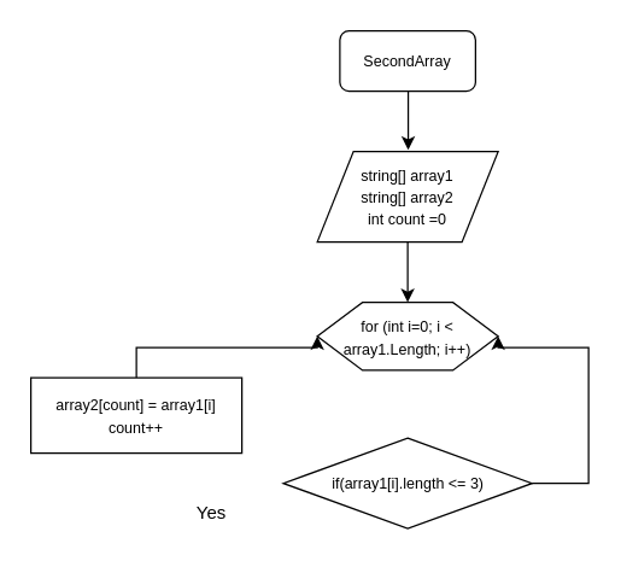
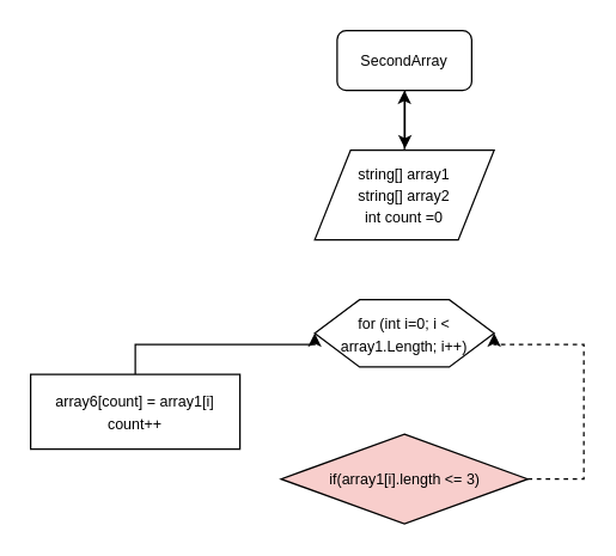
  <mxCell id="0" />
  <mxCell id="1" parent="0" />
  <mxCell id="2" style="edgeStyle=orthogonalEdgeStyle;rounded=0;orthogonalLoop=1;jettySize=auto;html=1;entryX=0.542;entryY=-0.022;entryDx=0;entryDy=0;entryPerimeter=0;" parent="1" edge="1"><mxGeometry relative="1" as="geometry"><mxPoint x="270.345" y="60" as="sourcePoint" /><mxPoint x="270.345" y="98.931" as="targetPoint" /></mxGeometry></mxCell>
  <mxCell id="3" value="&lt;font style=&quot;font-size: 10px&quot;&gt;SecondArray&lt;/font&gt;" style="rounded=1;whiteSpace=wrap;html=1;" parent="1" vertex="1"><mxGeometry x="225" y="20" width="90" height="40" as="geometry" /></mxCell>
- <mxCell id="4" style="edgeStyle=orthogonalEdgeStyle;rounded=0;orthogonalLoop=1;jettySize=auto;html=1;entryX=0.5;entryY=0;entryDx=0;entryDy=0;" parent="1" source="5" target="6" edge="1"><mxGeometry relative="1" as="geometry" /></mxCell>
+ <mxCell id="4" style="edgeStyle=orthogonalEdgeStyle;rounded=0;orthogonalLoop=1;jettySize=auto;html=1;" parent="1" source="5" target="3" edge="1"><mxGeometry relative="1" as="geometry" /></mxCell>
  <mxCell id="5" value="&lt;font style=&quot;font-size: 10px&quot;&gt;string[] array1&lt;br&gt;string[] array2&lt;br&gt;int count =0&lt;/font&gt;" style="shape=parallelogram;perimeter=parallelogramPerimeter;whiteSpace=wrap;html=1;" parent="1" vertex="1"><mxGeometry x="210" y="100" width="120" height="60" as="geometry" /></mxCell>
  <mxCell id="6" value="&lt;font style=&quot;font-size: 10px&quot;&gt;for (int i=0; i &amp;lt; array1.Length; i++)&lt;/font&gt;" style="shape=hexagon;perimeter=hexagonPerimeter2;whiteSpace=wrap;html=1;" parent="1" vertex="1"><mxGeometry x="210" y="200" width="120" height="45" as="geometry" /></mxCell>
- <mxCell id="7" style="edgeStyle=orthogonalEdgeStyle;rounded=0;orthogonalLoop=1;jettySize=auto;html=1;exitX=1;exitY=0.5;exitDx=0;exitDy=0;entryX=1;entryY=0.5;entryDx=0;entryDy=0;" parent="1" source="8" target="6" edge="1"><mxGeometry relative="1" as="geometry"><mxPoint x="390" y="220" as="targetPoint" /><Array as="points"><mxPoint x="390" y="320" /><mxPoint x="390" y="230" /></Array></mxGeometry></mxCell>
- <mxCell id="8" value="&lt;font style=&quot;font-size: 10px&quot;&gt;if(array1[i].length &amp;lt;= 3)&lt;/font&gt;" style="rhombus;whiteSpace=wrap;html=1;" parent="1" vertex="1"><mxGeometry x="187.5" y="290" width="165" height="60" as="geometry" /></mxCell>
- <mxCell id="9" value="Yes" style="text;html=1;strokeColor=none;fillColor=none;align=center;verticalAlign=middle;whiteSpace=wrap;rounded=0;" parent="1" vertex="1"><mxGeometry x="120" y="330" width="40" height="20" as="geometry" /></mxCell>
+ <mxCell id="7" style="edgeStyle=orthogonalEdgeStyle;rounded=0;orthogonalLoop=1;jettySize=auto;html=1;exitX=1;exitY=0.5;exitDx=0;exitDy=0;entryX=1;entryY=0.5;entryDx=0;entryDy=0;dashed=1;" parent="1" source="8" target="6" edge="1"><mxGeometry relative="1" as="geometry"><mxPoint x="390" y="220" as="targetPoint" /><Array as="points"><mxPoint x="390" y="320" /><mxPoint x="390" y="230" /></Array></mxGeometry></mxCell>
+ <mxCell id="8" value="&lt;font style=&quot;font-size: 10px&quot;&gt;if(array1[i].length &amp;lt;= 3)&lt;/font&gt;" style="rhombus;whiteSpace=wrap;html=1;fillColor=#f8cecc;" parent="1" vertex="1"><mxGeometry x="187.5" y="290" width="165" height="60" as="geometry" /></mxCell>
  <mxCell id="10" style="edgeStyle=orthogonalEdgeStyle;rounded=0;orthogonalLoop=1;jettySize=auto;html=1;entryX=0;entryY=0.5;entryDx=0;entryDy=0;" parent="1" source="11" target="6" edge="1"><mxGeometry relative="1" as="geometry"><mxPoint x="130" y="230" as="targetPoint" /><Array as="points"><mxPoint x="90" y="230" /></Array></mxGeometry></mxCell>
- <mxCell id="11" value="&lt;font style=&quot;font-size: 10px&quot;&gt;array2[count] = array1[i] count++&lt;/font&gt;" style="rounded=0;whiteSpace=wrap;html=1;" parent="1" vertex="1"><mxGeometry x="20" y="250" width="140" height="50" as="geometry" /></mxCell>
+ <mxCell id="11" value="&lt;font style=&quot;font-size: 10px&quot;&gt;array6[count] = array1[i] count++&lt;/font&gt;" style="rounded=0;whiteSpace=wrap;html=1;" parent="1" vertex="1"><mxGeometry x="20" y="250" width="140" height="50" as="geometry" /></mxCell>
